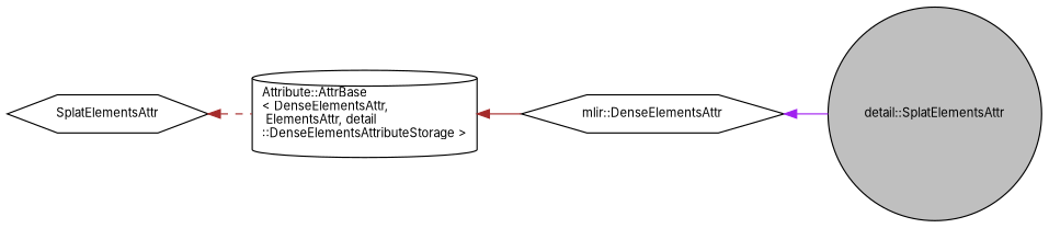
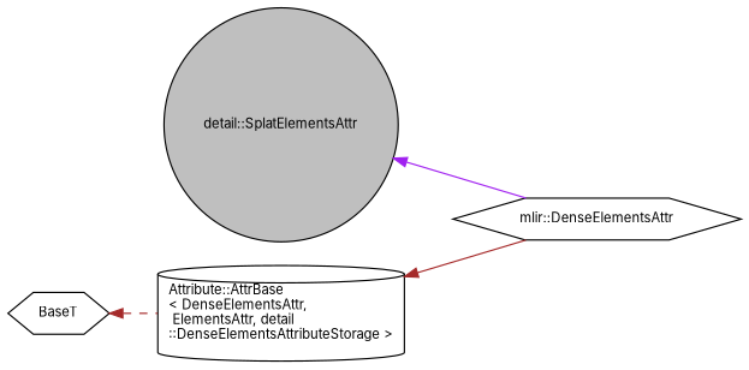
  digraph {
    fontname=Inter
    rankdir=LR
    node [color=black fontname=Inter fontsize=10 shape=hexagon]
    edge [color=brown dir=back fontname=Inter fontsize=10 labelfontname=Helvetica labelfontsize=10 style=solid]
    n1 [fillcolor=grey75 fontcolor=black height=0.2 label="detail::SplatElementsAttr" shape=circle style=filled width=0.4]
    n2 [height=0.2 label="mlir::DenseElementsAttr" width=0.4]
    n3 [height=0.2 label="Attribute::AttrBase\l\< DenseElementsAttr,\l ElementsAttr, detail\l::DenseElementsAttributeStorage \>" shape=cylinder width=0.4]
-   n4 [height=0.2 label=SplatElementsAttr width=0.4]
-   n2 -> n1 [color=purple]
+   n4 [height=0.2 label=BaseT width=0.4]
+   n1 -> n2 [color=purple]
    n3 -> n2
    n4 -> n3 [style=dashed]
  }
